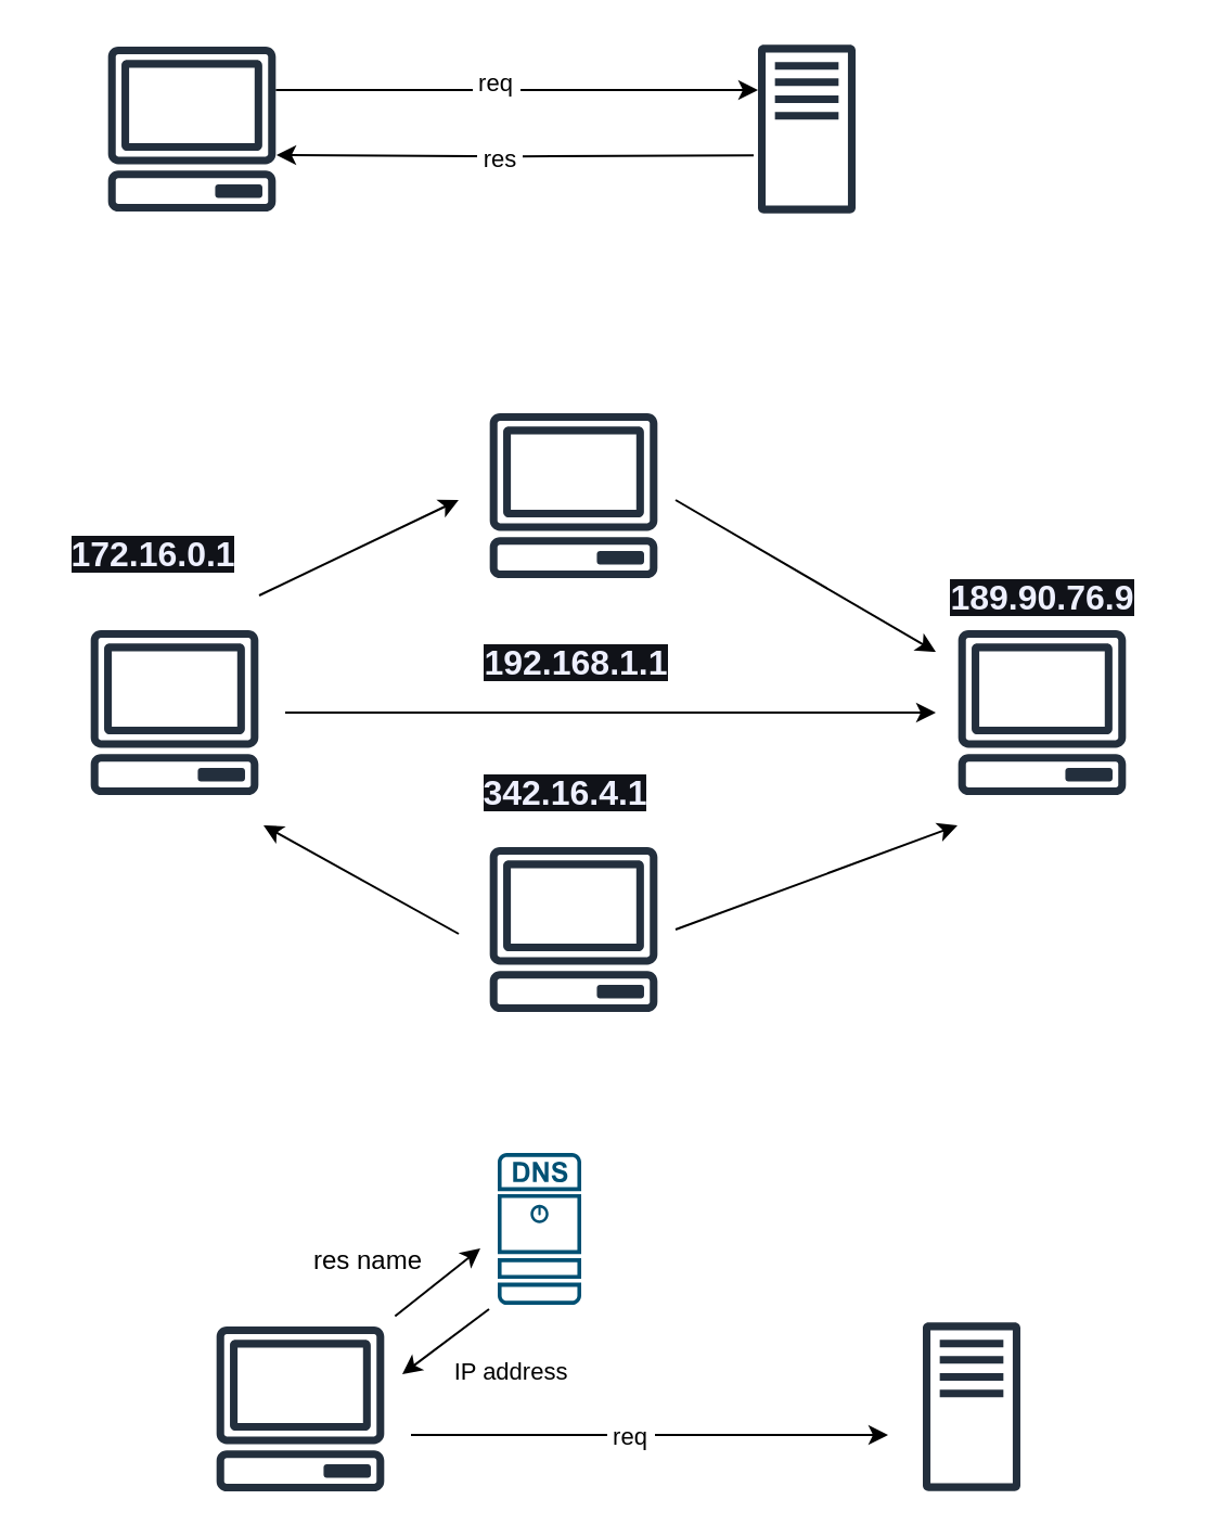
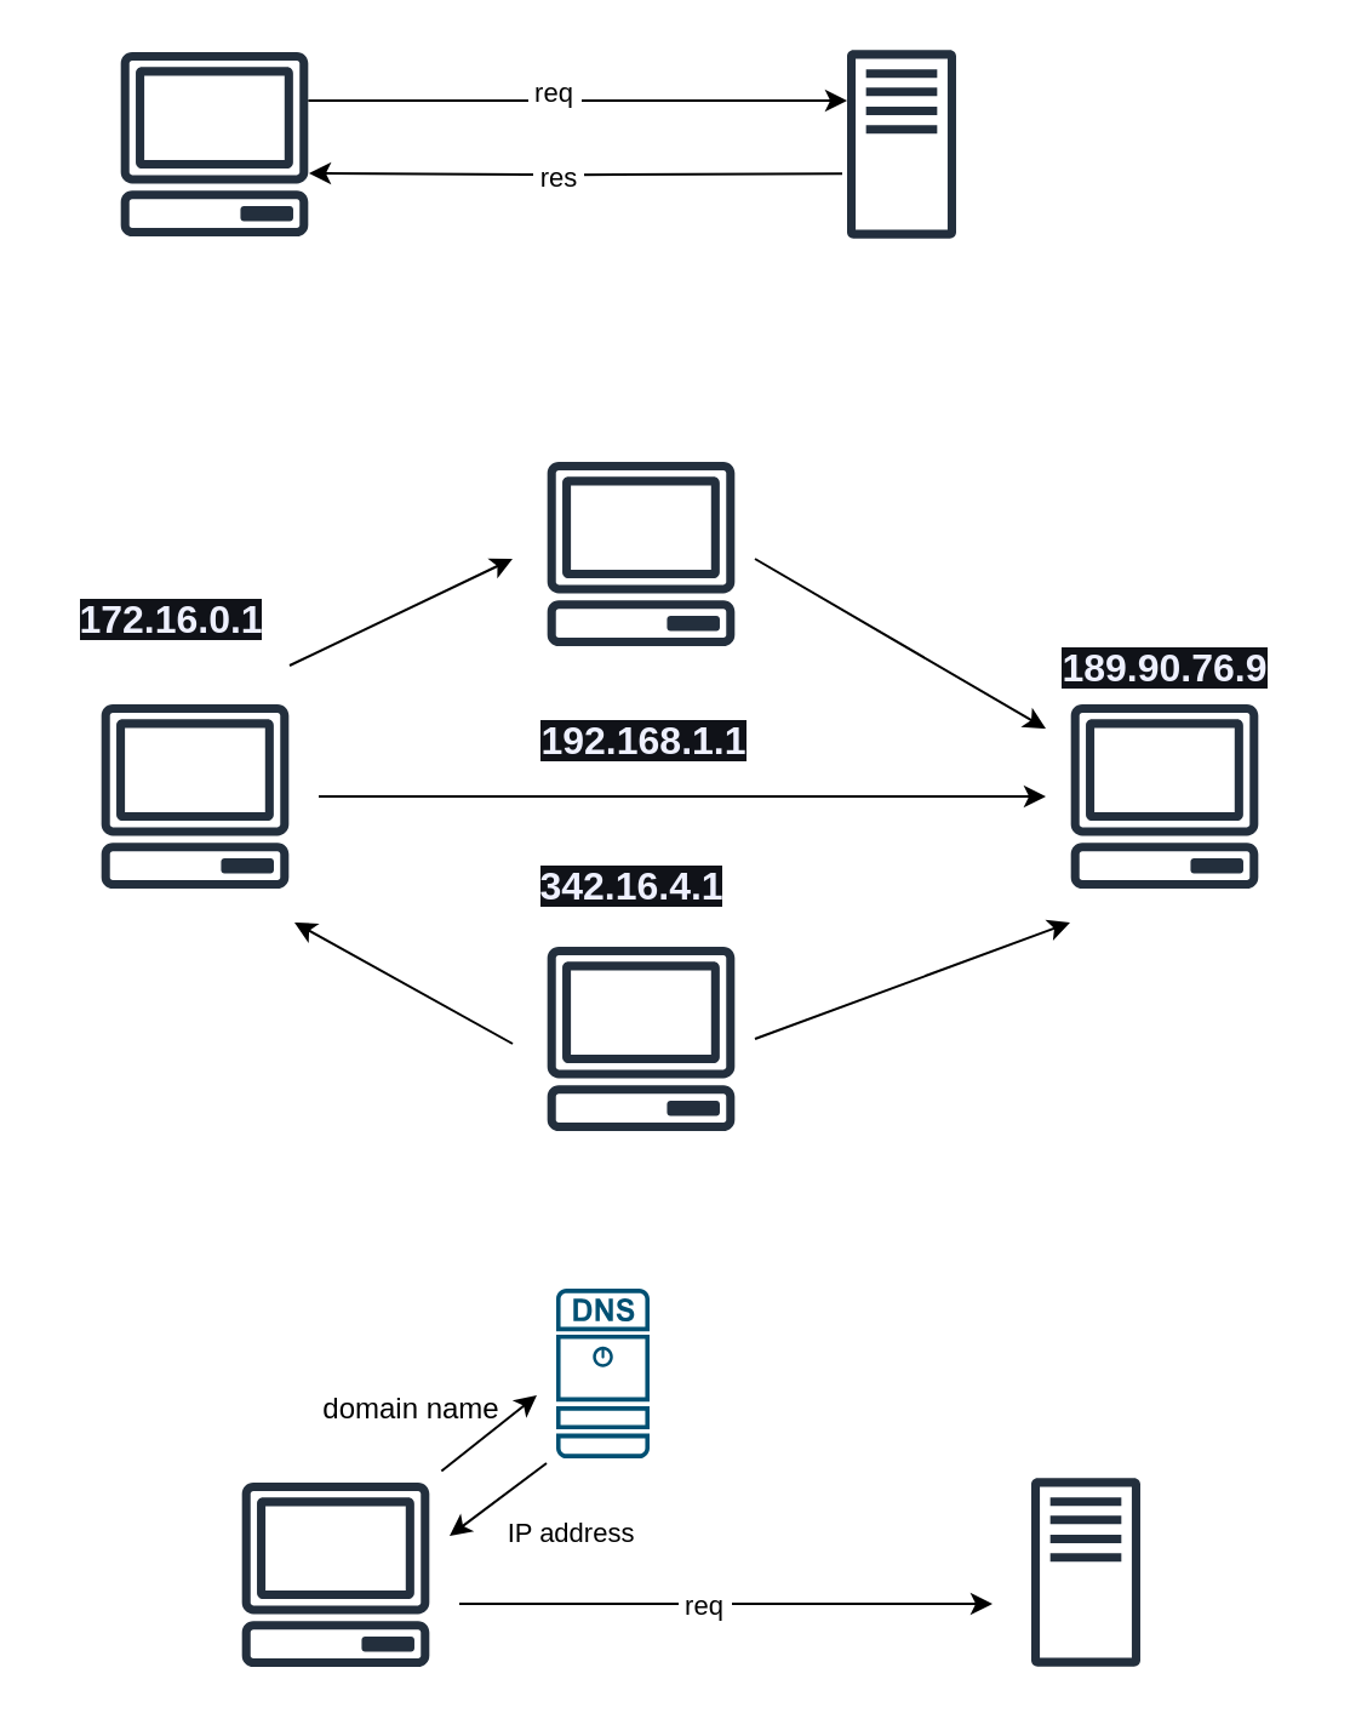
  <mxCell id="0" />
  <mxCell id="1" parent="0" />
  <mxCell id="2" style="edgeStyle=orthogonalEdgeStyle;rounded=0;orthogonalLoop=1;jettySize=auto;html=1;" parent="1" source="4" target="7" edge="1"><mxGeometry relative="1" as="geometry"><Array as="points"><mxPoint x="249" y="41" /><mxPoint x="249" y="41" /></Array></mxGeometry></mxCell>
  <mxCell id="3" value="&amp;nbsp;req&amp;nbsp;" style="edgeLabel;html=1;align=center;verticalAlign=middle;resizable=0;points=[];" parent="2" vertex="1" connectable="0"><mxGeometry x="-0.088" y="4" relative="1" as="geometry"><mxPoint as="offset" /></mxGeometry></mxCell>
  <mxCell id="4" value="" style="sketch=0;outlineConnect=0;fontColor=#232F3E;gradientColor=none;fillColor=#232F3D;strokeColor=none;dashed=0;verticalLabelPosition=bottom;verticalAlign=top;align=center;html=1;fontSize=12;fontStyle=0;aspect=fixed;pointerEvents=1;shape=mxgraph.aws4.client;" parent="1" vertex="1"><mxGeometry x="49" y="21" width="78" height="76" as="geometry" /></mxCell>
  <mxCell id="5" style="edgeStyle=orthogonalEdgeStyle;rounded=0;orthogonalLoop=1;jettySize=auto;html=1;" parent="1" edge="1"><mxGeometry relative="1" as="geometry"><mxPoint x="127" y="71" as="targetPoint" /><mxPoint x="347" y="71.1" as="sourcePoint" /></mxGeometry></mxCell>
  <mxCell id="6" value="&amp;nbsp;res&amp;nbsp;" style="edgeLabel;html=1;align=center;verticalAlign=middle;resizable=0;points=[];" parent="5" vertex="1" connectable="0"><mxGeometry x="0.041" y="1" relative="1" as="geometry"><mxPoint x="-3" as="offset" /></mxGeometry></mxCell>
  <mxCell id="7" value="" style="sketch=0;outlineConnect=0;fontColor=#232F3E;gradientColor=none;fillColor=#232F3D;strokeColor=none;dashed=0;verticalLabelPosition=bottom;verticalAlign=top;align=center;html=1;fontSize=12;fontStyle=0;aspect=fixed;pointerEvents=1;shape=mxgraph.aws4.traditional_server;" parent="1" vertex="1"><mxGeometry x="349" y="20" width="45" height="78" as="geometry" /></mxCell>
  <mxCell id="8" style="edgeStyle=orthogonalEdgeStyle;rounded=0;orthogonalLoop=1;jettySize=auto;html=1;" parent="1" edge="1"><mxGeometry relative="1" as="geometry"><mxPoint x="431" y="328" as="targetPoint" /><mxPoint x="131" y="328" as="sourcePoint" /></mxGeometry></mxCell>
  <mxCell id="9" style="rounded=0;orthogonalLoop=1;jettySize=auto;html=1;exitX=0.99;exitY=1.133;exitDx=0;exitDy=0;exitPerimeter=0;" parent="1" source="18" edge="1"><mxGeometry relative="1" as="geometry"><mxPoint x="211" y="230" as="targetPoint" /><mxPoint x="131" y="290" as="sourcePoint" /></mxGeometry></mxCell>
  <mxCell id="10" value="" style="sketch=0;outlineConnect=0;fontColor=#232F3E;gradientColor=none;fillColor=#232F3D;strokeColor=none;dashed=0;verticalLabelPosition=bottom;verticalAlign=top;align=center;html=1;fontSize=12;fontStyle=0;aspect=fixed;pointerEvents=1;shape=mxgraph.aws4.client;" parent="1" vertex="1"><mxGeometry x="41" y="290" width="78" height="76" as="geometry" /></mxCell>
  <mxCell id="11" style="rounded=0;orthogonalLoop=1;jettySize=auto;html=1;" parent="1" edge="1"><mxGeometry relative="1" as="geometry"><mxPoint x="441" y="380" as="targetPoint" /><mxPoint x="311" y="428" as="sourcePoint" /></mxGeometry></mxCell>
  <mxCell id="12" style="rounded=0;orthogonalLoop=1;jettySize=auto;html=1;" parent="1" edge="1"><mxGeometry relative="1" as="geometry"><mxPoint x="121" y="380" as="targetPoint" /><mxPoint x="211" y="430" as="sourcePoint" /></mxGeometry></mxCell>
  <mxCell id="13" value="" style="sketch=0;outlineConnect=0;fontColor=#232F3E;gradientColor=none;fillColor=#232F3D;strokeColor=none;dashed=0;verticalLabelPosition=bottom;verticalAlign=top;align=center;html=1;fontSize=12;fontStyle=0;aspect=fixed;pointerEvents=1;shape=mxgraph.aws4.client;" parent="1" vertex="1"><mxGeometry x="225" y="390" width="78" height="76" as="geometry" /></mxCell>
  <mxCell id="14" style="rounded=0;orthogonalLoop=1;jettySize=auto;html=1;" parent="1" edge="1"><mxGeometry relative="1" as="geometry"><mxPoint x="311" y="230" as="sourcePoint" /><mxPoint x="431" y="300" as="targetPoint" /></mxGeometry></mxCell>
  <mxCell id="15" value="" style="sketch=0;outlineConnect=0;fontColor=#232F3E;gradientColor=none;fillColor=#232F3D;strokeColor=none;dashed=0;verticalLabelPosition=bottom;verticalAlign=top;align=center;html=1;fontSize=12;fontStyle=0;aspect=fixed;pointerEvents=1;shape=mxgraph.aws4.client;" parent="1" vertex="1"><mxGeometry x="225" y="190" width="78" height="76" as="geometry" /></mxCell>
  <mxCell id="16" value="" style="sketch=0;outlineConnect=0;fontColor=#232F3E;gradientColor=none;fillColor=#232F3D;strokeColor=none;dashed=0;verticalLabelPosition=bottom;verticalAlign=top;align=center;html=1;fontSize=12;fontStyle=0;aspect=fixed;pointerEvents=1;shape=mxgraph.aws4.client;" parent="1" vertex="1"><mxGeometry x="441" y="290" width="78" height="76" as="geometry" /></mxCell>
  <mxCell id="17" value="&lt;strong style=&quot;color: rgb(238, 240, 255); font-family: &amp;quot;Google Sans&amp;quot;, Arial, sans-serif; font-size: 16px; text-align: left; text-wrap-mode: wrap; background-color: rgb(16, 18, 24);&quot;&gt;192.168.1.1&lt;/strong&gt;" style="text;html=1;align=center;verticalAlign=middle;resizable=0;points=[];autosize=1;strokeColor=none;fillColor=none;" parent="1" vertex="1"><mxGeometry x="210" y="290" width="110" height="30" as="geometry" /></mxCell>
  <mxCell id="18" value="&lt;strong style=&quot;color: rgb(238, 240, 255); font-family: &amp;quot;Google Sans&amp;quot;, Arial, sans-serif; font-size: 16px; text-align: left; text-wrap-mode: wrap; background-color: rgb(16, 18, 24);&quot;&gt;172.16.0.1&lt;/strong&gt;" style="text;html=1;align=center;verticalAlign=middle;resizable=0;points=[];autosize=1;strokeColor=none;fillColor=none;" parent="1" vertex="1"><mxGeometry x="20" y="240" width="100" height="30" as="geometry" /></mxCell>
  <mxCell id="19" value="&lt;strong style=&quot;color: rgb(238, 240, 255); font-family: &amp;quot;Google Sans&amp;quot;, Arial, sans-serif; font-size: 16px; text-align: left; text-wrap-mode: wrap; background-color: rgb(16, 18, 24);&quot;&gt;342.16.4.1&lt;/strong&gt;" style="text;html=1;align=center;verticalAlign=middle;resizable=0;points=[];autosize=1;strokeColor=none;fillColor=none;" parent="1" vertex="1"><mxGeometry x="210" y="350" width="100" height="30" as="geometry" /></mxCell>
  <mxCell id="20" value="&lt;strong style=&quot;color: rgb(238, 240, 255); font-family: &amp;quot;Google Sans&amp;quot;, Arial, sans-serif; font-size: 16px; text-align: left; text-wrap-mode: wrap; background-color: rgb(16, 18, 24);&quot;&gt;189.90.76.9&lt;/strong&gt;" style="text;html=1;align=center;verticalAlign=middle;resizable=0;points=[];autosize=1;strokeColor=none;fillColor=none;" parent="1" vertex="1"><mxGeometry x="425" y="260" width="110" height="30" as="geometry" /></mxCell>
  <mxCell id="21" value="" style="sketch=0;points=[[0.015,0.015,0],[0.985,0.015,0],[0.985,0.985,0],[0.015,0.985,0],[0.25,0,0],[0.5,0,0],[0.75,0,0],[1,0.25,0],[1,0.5,0],[1,0.75,0],[0.75,1,0],[0.5,1,0],[0.25,1,0],[0,0.75,0],[0,0.5,0],[0,0.25,0]];verticalLabelPosition=bottom;html=1;verticalAlign=top;aspect=fixed;align=center;pointerEvents=1;shape=mxgraph.cisco19.dns_server;fillColor=#005073;strokeColor=none;" parent="1" vertex="1"><mxGeometry x="229" y="531" width="38.5" height="70" as="geometry" /></mxCell>
  <mxCell id="22" style="edgeStyle=orthogonalEdgeStyle;rounded=0;orthogonalLoop=1;jettySize=auto;html=1;" parent="1" edge="1"><mxGeometry relative="1" as="geometry"><mxPoint x="409" y="661" as="targetPoint" /><mxPoint x="189.005" y="661" as="sourcePoint" /></mxGeometry></mxCell>
  <mxCell id="23" value="&amp;nbsp;req&amp;nbsp;" style="edgeLabel;html=1;align=center;verticalAlign=middle;resizable=0;points=[];" parent="22" vertex="1" connectable="0"><mxGeometry x="-0.336" y="-2" relative="1" as="geometry"><mxPoint x="27" y="-2" as="offset" /></mxGeometry></mxCell>
  <mxCell id="24" value="" style="sketch=0;outlineConnect=0;fontColor=#232F3E;gradientColor=none;fillColor=#232F3D;strokeColor=none;dashed=0;verticalLabelPosition=bottom;verticalAlign=top;align=center;html=1;fontSize=12;fontStyle=0;aspect=fixed;pointerEvents=1;shape=mxgraph.aws4.client;" parent="1" vertex="1"><mxGeometry x="99" y="611" width="78" height="76" as="geometry" /></mxCell>
  <mxCell id="25" value="" style="sketch=0;outlineConnect=0;fontColor=#232F3E;gradientColor=none;fillColor=#232F3D;strokeColor=none;dashed=0;verticalLabelPosition=bottom;verticalAlign=top;align=center;html=1;fontSize=12;fontStyle=0;aspect=fixed;pointerEvents=1;shape=mxgraph.aws4.traditional_server;" parent="1" vertex="1"><mxGeometry x="425" y="609" width="45" height="78" as="geometry" /></mxCell>
  <mxCell id="26" style="rounded=0;orthogonalLoop=1;jettySize=auto;html=1;" parent="1" edge="1"><mxGeometry relative="1" as="geometry"><mxPoint x="181.665" y="606.28" as="sourcePoint" /><mxPoint x="221" y="575" as="targetPoint" /></mxGeometry></mxCell>
  <mxCell id="27" style="rounded=0;orthogonalLoop=1;jettySize=auto;html=1;entryX=1.03;entryY=0.395;entryDx=0;entryDy=0;entryPerimeter=0;" parent="1" edge="1"><mxGeometry relative="1" as="geometry"><mxPoint x="225" y="603" as="sourcePoint" /><mxPoint x="184.985" y="633.02" as="targetPoint" /></mxGeometry></mxCell>
  <mxCell id="28" value="IP address" style="edgeLabel;html=1;align=center;verticalAlign=middle;resizable=0;points=[];" parent="27" vertex="1" connectable="0"><mxGeometry x="-0.072" y="3" relative="1" as="geometry"><mxPoint x="26" y="12" as="offset" /></mxGeometry></mxCell>
- <mxCell id="29" value="res name" style="text;html=1;align=center;verticalAlign=middle;resizable=0;points=[];autosize=1;strokeColor=none;fillColor=none;" parent="1" vertex="1"><mxGeometry x="119" y="566" width="100" height="30" as="geometry" /></mxCell>
+ <mxCell id="29" value="domain name" style="text;html=1;align=center;verticalAlign=middle;resizable=0;points=[];autosize=1;strokeColor=none;fillColor=none;" parent="1" vertex="1"><mxGeometry x="119" y="566" width="100" height="30" as="geometry" /></mxCell>
